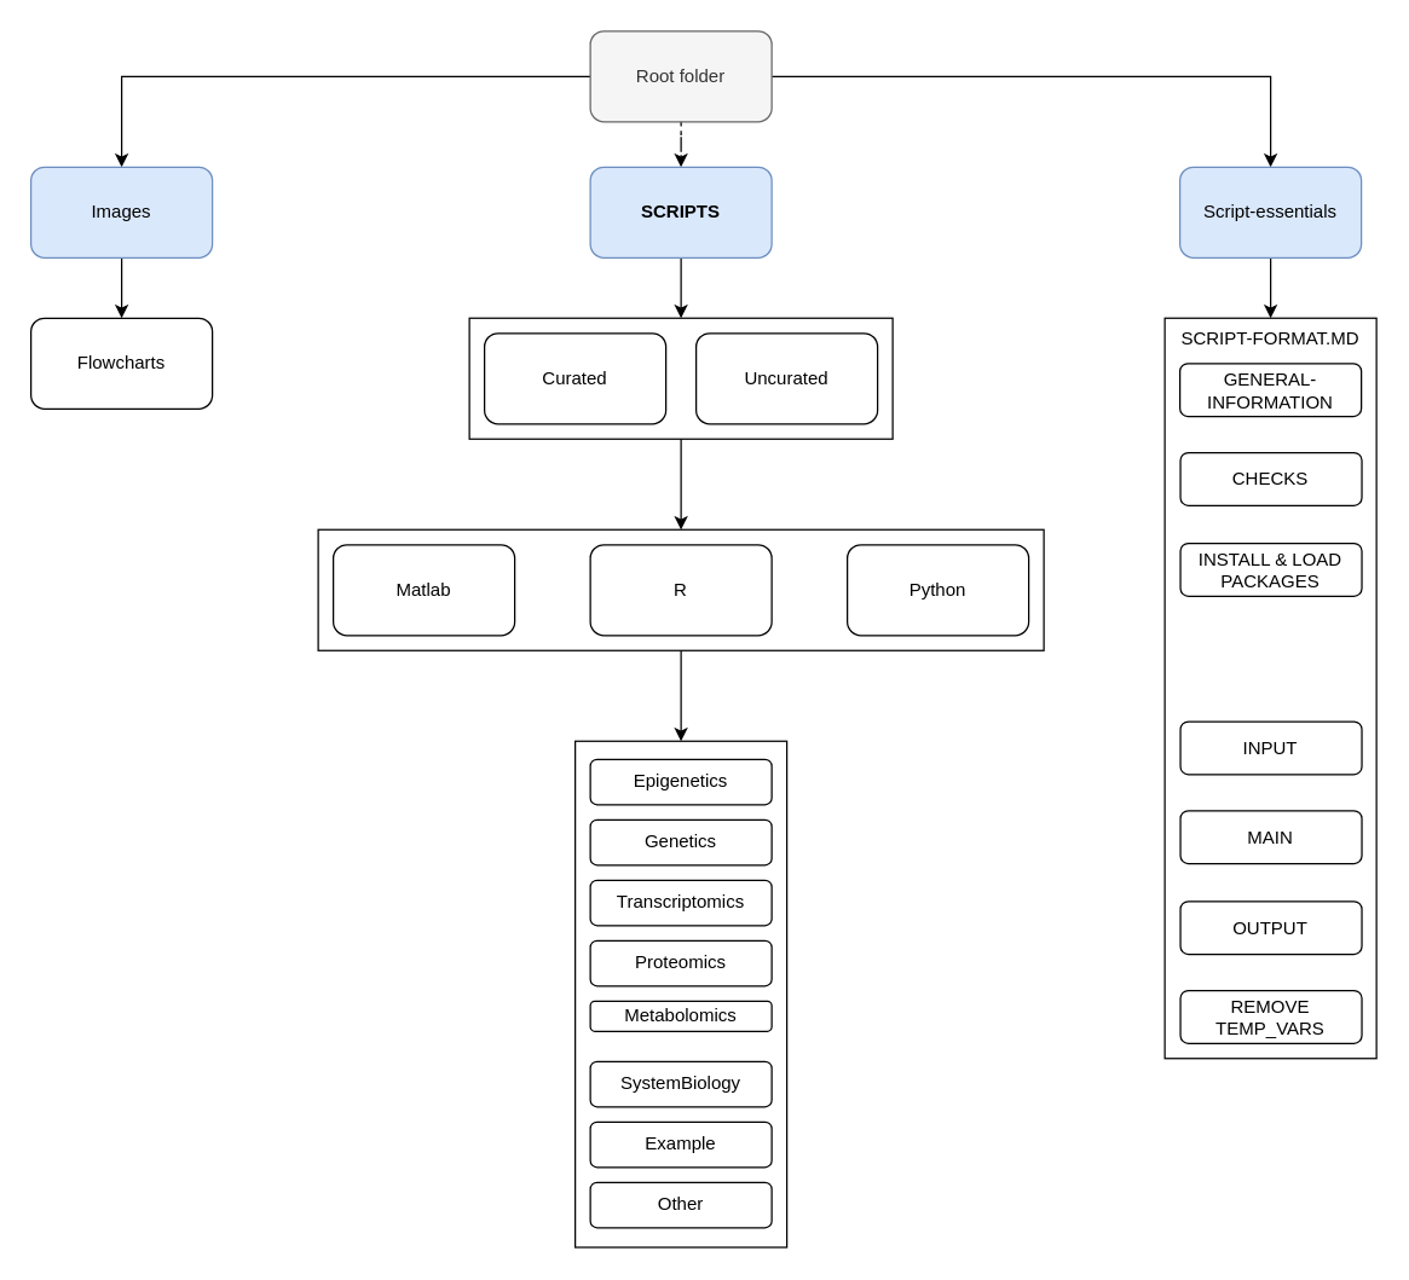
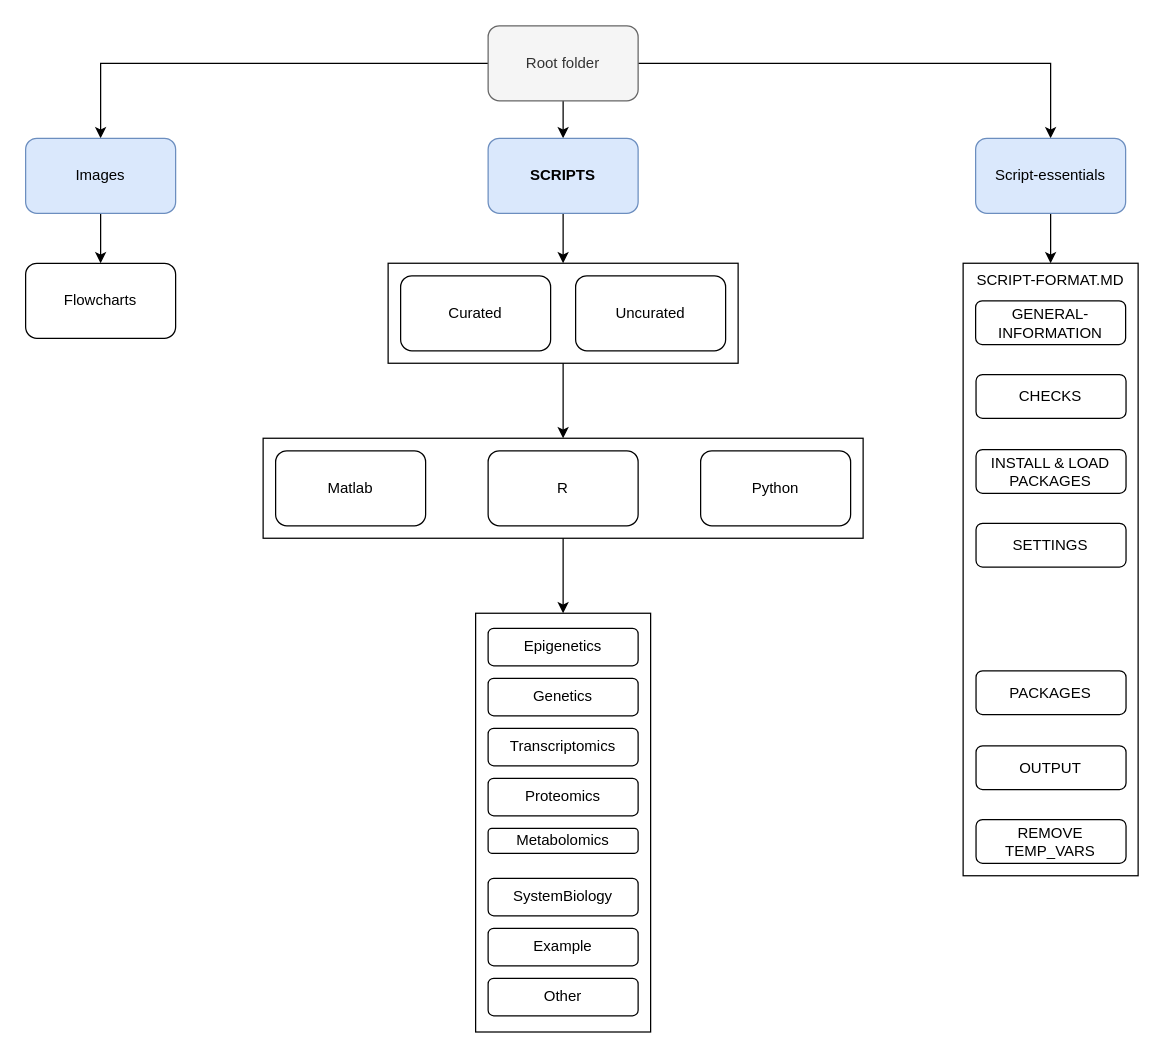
  <mxCell id="0" />
  <mxCell id="1" parent="0" />
- <mxCell id="2" value="" style="edgeStyle=orthogonalEdgeStyle;rounded=0;orthogonalLoop=1;jettySize=auto;html=1;dashed=1;" edge="1" parent="1" source="5" target="7"><mxGeometry relative="1" as="geometry" /></mxCell>
+ <mxCell id="2" value="" style="edgeStyle=orthogonalEdgeStyle;rounded=0;orthogonalLoop=1;jettySize=auto;html=1;" edge="1" parent="1" source="5" target="7"><mxGeometry relative="1" as="geometry" /></mxCell>
  <mxCell id="3" style="edgeStyle=orthogonalEdgeStyle;rounded=0;orthogonalLoop=1;jettySize=auto;html=1;exitX=1;exitY=0.5;exitDx=0;exitDy=0;entryX=0.5;entryY=0;entryDx=0;entryDy=0;" edge="1" parent="1" source="5" target="30"><mxGeometry relative="1" as="geometry" /></mxCell>
  <mxCell id="4" style="edgeStyle=orthogonalEdgeStyle;rounded=0;orthogonalLoop=1;jettySize=auto;html=1;exitX=0;exitY=0.5;exitDx=0;exitDy=0;entryX=0.5;entryY=0;entryDx=0;entryDy=0;" edge="1" parent="1" source="5" target="42"><mxGeometry relative="1" as="geometry" /></mxCell>
  <mxCell id="5" value="Root folder" style="rounded=1;whiteSpace=wrap;html=1;fillColor=#f5f5f5;strokeColor=#666666;fontColor=#333333;" vertex="1" parent="1"><mxGeometry x="390" y="20" width="120" height="60" as="geometry" /></mxCell>
  <mxCell id="6" style="edgeStyle=orthogonalEdgeStyle;rounded=0;orthogonalLoop=1;jettySize=auto;html=1;exitX=0.5;exitY=1;exitDx=0;exitDy=0;entryX=0.5;entryY=0;entryDx=0;entryDy=0;" edge="1" parent="1" source="7" target="14"><mxGeometry relative="1" as="geometry" /></mxCell>
  <mxCell id="7" value="&lt;b&gt;SCRIPTS&lt;/b&gt;" style="rounded=1;whiteSpace=wrap;html=1;fillColor=#dae8fc;strokeColor=#6c8ebf;" vertex="1" parent="1"><mxGeometry x="390" y="110" width="120" height="60" as="geometry" /></mxCell>
  <mxCell id="8" value="" style="group;" vertex="1" connectable="0" parent="1"><mxGeometry x="210" y="350" width="480" height="80" as="geometry" /></mxCell>
  <mxCell id="9" value="" style="rounded=0;whiteSpace=wrap;html=1;" vertex="1" parent="8"><mxGeometry width="480" height="80" as="geometry" /></mxCell>
  <mxCell id="10" value="Python" style="rounded=1;whiteSpace=wrap;html=1;" vertex="1" parent="8"><mxGeometry x="350" y="10" width="120" height="60" as="geometry" /></mxCell>
  <mxCell id="11" value="Matlab" style="rounded=1;whiteSpace=wrap;html=1;" vertex="1" parent="8"><mxGeometry x="10" y="10" width="120" height="60" as="geometry" /></mxCell>
  <mxCell id="12" value="R" style="rounded=1;whiteSpace=wrap;html=1;" vertex="1" parent="8"><mxGeometry x="180" y="10" width="120" height="60" as="geometry" /></mxCell>
  <mxCell id="13" value="" style="group" vertex="1" connectable="0" parent="1"><mxGeometry x="310" y="210" width="280" height="80" as="geometry" /></mxCell>
  <mxCell id="14" value="" style="rounded=0;whiteSpace=wrap;html=1;" vertex="1" parent="13"><mxGeometry width="280" height="80" as="geometry" /></mxCell>
  <mxCell id="15" value="Curated" style="rounded=1;whiteSpace=wrap;html=1;" vertex="1" parent="13"><mxGeometry x="10" y="10" width="120" height="60" as="geometry" /></mxCell>
  <mxCell id="16" value="Uncurated" style="rounded=1;whiteSpace=wrap;html=1;" vertex="1" parent="13"><mxGeometry x="150" y="10" width="120" height="60" as="geometry" /></mxCell>
  <mxCell id="17" value="" style="group" vertex="1" connectable="0" parent="1"><mxGeometry x="380" y="490" width="140" height="335" as="geometry" /></mxCell>
  <mxCell id="18" value="" style="rounded=0;whiteSpace=wrap;html=1;" vertex="1" parent="17"><mxGeometry width="140" height="335" as="geometry" /></mxCell>
  <mxCell id="19" value="Epigenetics" style="rounded=1;whiteSpace=wrap;html=1;" vertex="1" parent="17"><mxGeometry x="10" y="12" width="120" height="30" as="geometry" /></mxCell>
  <mxCell id="20" value="Genetics" style="rounded=1;whiteSpace=wrap;html=1;" vertex="1" parent="17"><mxGeometry x="10" y="52" width="120" height="30" as="geometry" /></mxCell>
  <mxCell id="21" value="Transcriptomics" style="rounded=1;whiteSpace=wrap;html=1;" vertex="1" parent="17"><mxGeometry x="10" y="92" width="120" height="30" as="geometry" /></mxCell>
  <mxCell id="22" value="Proteomics" style="rounded=1;whiteSpace=wrap;html=1;" vertex="1" parent="17"><mxGeometry x="10" y="132" width="120" height="30" as="geometry" /></mxCell>
  <mxCell id="23" value="Metabolomics" style="rounded=1;whiteSpace=wrap;html=1;" vertex="1" parent="17"><mxGeometry x="10" y="172" width="120" height="20" as="geometry" /></mxCell>
  <mxCell id="24" value="SystemBiology" style="rounded=1;whiteSpace=wrap;html=1;" vertex="1" parent="17"><mxGeometry x="10" y="212" width="120" height="30" as="geometry" /></mxCell>
  <mxCell id="25" value="Example" style="rounded=1;whiteSpace=wrap;html=1;" vertex="1" parent="17"><mxGeometry x="10" y="252" width="120" height="30" as="geometry" /></mxCell>
  <mxCell id="26" value="Other" style="rounded=1;whiteSpace=wrap;html=1;" vertex="1" parent="17"><mxGeometry x="10" y="292" width="120" height="30" as="geometry" /></mxCell>
  <mxCell id="27" style="edgeStyle=orthogonalEdgeStyle;rounded=0;orthogonalLoop=1;jettySize=auto;html=1;exitX=0.5;exitY=1;exitDx=0;exitDy=0;entryX=0.5;entryY=0;entryDx=0;entryDy=0;" edge="1" parent="1" source="14" target="9"><mxGeometry relative="1" as="geometry" /></mxCell>
  <mxCell id="28" style="edgeStyle=orthogonalEdgeStyle;rounded=0;orthogonalLoop=1;jettySize=auto;html=1;exitX=0.5;exitY=1;exitDx=0;exitDy=0;entryX=0.5;entryY=0;entryDx=0;entryDy=0;" edge="1" parent="1" source="9" target="18"><mxGeometry relative="1" as="geometry" /></mxCell>
  <mxCell id="29" style="edgeStyle=orthogonalEdgeStyle;rounded=0;orthogonalLoop=1;jettySize=auto;html=1;exitX=0.5;exitY=1;exitDx=0;exitDy=0;entryX=0.5;entryY=0;entryDx=0;entryDy=0;" edge="1" parent="1" source="30" target="32"><mxGeometry relative="1" as="geometry" /></mxCell>
  <mxCell id="30" value="Script-essentials" style="rounded=1;whiteSpace=wrap;html=1;fillColor=#dae8fc;strokeColor=#6c8ebf;" vertex="1" parent="1"><mxGeometry x="780" y="110" width="120" height="60" as="geometry" /></mxCell>
  <mxCell id="31" value="" style="group" vertex="1" connectable="0" parent="1"><mxGeometry x="770" y="210" width="140" height="490" as="geometry" /></mxCell>
  <mxCell id="32" value="SCRIPT-FORMAT.MD" style="rounded=0;whiteSpace=wrap;html=1;verticalAlign=top;" vertex="1" parent="31"><mxGeometry width="140" height="490" as="geometry" /></mxCell>
  <mxCell id="33" value="GENERAL-INFORMATION" style="rounded=1;whiteSpace=wrap;html=1;" vertex="1" parent="31"><mxGeometry x="10" y="30" width="120" height="35" as="geometry" /></mxCell>
  <mxCell id="34" value="CHECKS" style="rounded=1;whiteSpace=wrap;html=1;" vertex="1" parent="31"><mxGeometry x="10.33" y="89" width="120" height="35" as="geometry" /></mxCell>
+ <mxCell id="35" value="SETTINGS" style="rounded=1;whiteSpace=wrap;html=1;" vertex="1" parent="31"><mxGeometry x="10.33" y="208" width="120" height="35" as="geometry" /></mxCell>
  <mxCell id="36" value="INSTALL &amp;amp; LOAD PACKAGES" style="rounded=1;whiteSpace=wrap;html=1;" vertex="1" parent="31"><mxGeometry x="10.33" y="149" width="120" height="35" as="geometry" /></mxCell>
- <mxCell id="37" value="INPUT" style="rounded=1;whiteSpace=wrap;html=1;" vertex="1" parent="31"><mxGeometry x="10.33" y="267" width="120" height="35" as="geometry" /></mxCell>
- <mxCell id="38" value="MAIN" style="rounded=1;whiteSpace=wrap;html=1;" vertex="1" parent="31"><mxGeometry x="10.33" y="326" width="120" height="35" as="geometry" /></mxCell>
+ <mxCell id="38" value="PACKAGES" style="rounded=1;whiteSpace=wrap;html=1;" vertex="1" parent="31"><mxGeometry x="10.33" y="326" width="120" height="35" as="geometry" /></mxCell>
  <mxCell id="39" value="OUTPUT" style="rounded=1;whiteSpace=wrap;html=1;" vertex="1" parent="31"><mxGeometry x="10.33" y="386" width="120" height="35" as="geometry" /></mxCell>
  <mxCell id="40" value="REMOVE TEMP_VARS" style="rounded=1;whiteSpace=wrap;html=1;" vertex="1" parent="31"><mxGeometry x="10.33" y="445" width="120" height="35" as="geometry" /></mxCell>
  <mxCell id="41" value="" style="edgeStyle=orthogonalEdgeStyle;rounded=0;orthogonalLoop=1;jettySize=auto;html=1;" edge="1" parent="1" source="42" target="43"><mxGeometry relative="1" as="geometry" /></mxCell>
  <mxCell id="42" value="Images" style="rounded=1;whiteSpace=wrap;html=1;fillColor=#dae8fc;strokeColor=#6c8ebf;" vertex="1" parent="1"><mxGeometry x="20" y="110" width="120" height="60" as="geometry" /></mxCell>
  <mxCell id="43" value="Flowcharts" style="rounded=1;whiteSpace=wrap;html=1;" vertex="1" parent="1"><mxGeometry x="20" y="210" width="120" height="60" as="geometry" /></mxCell>
